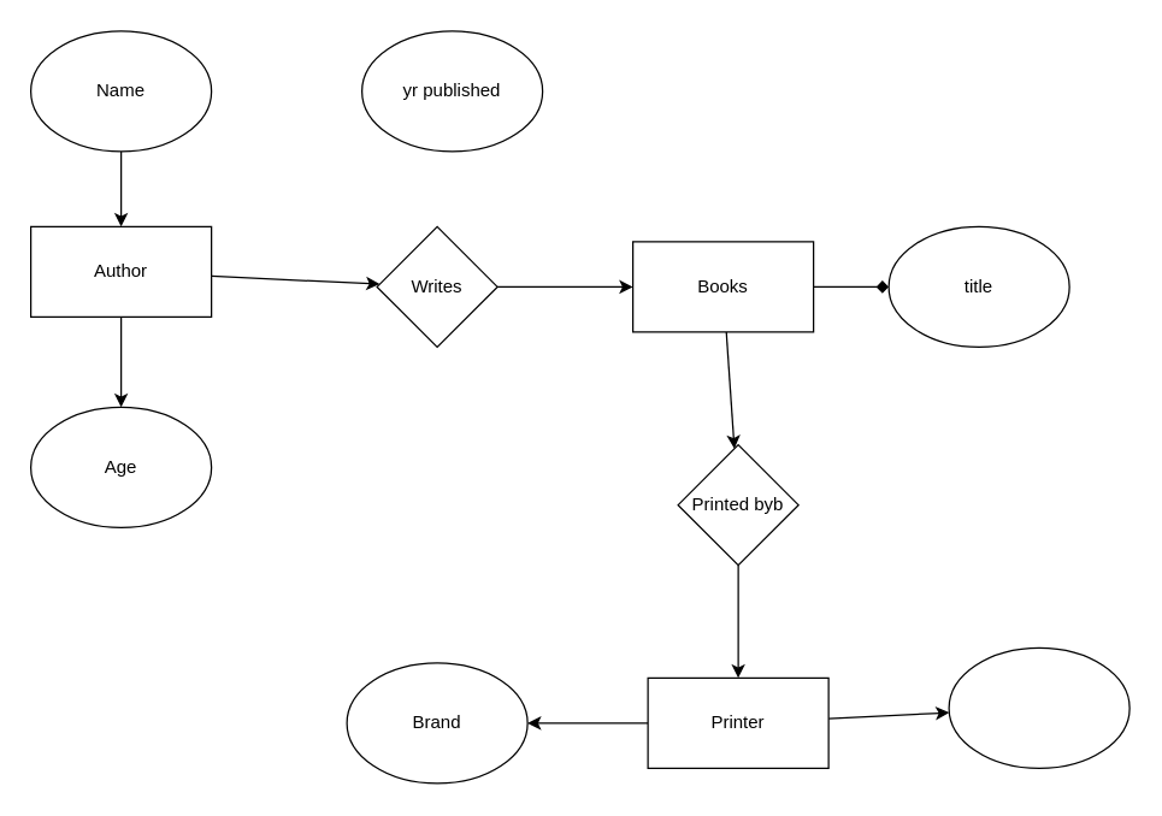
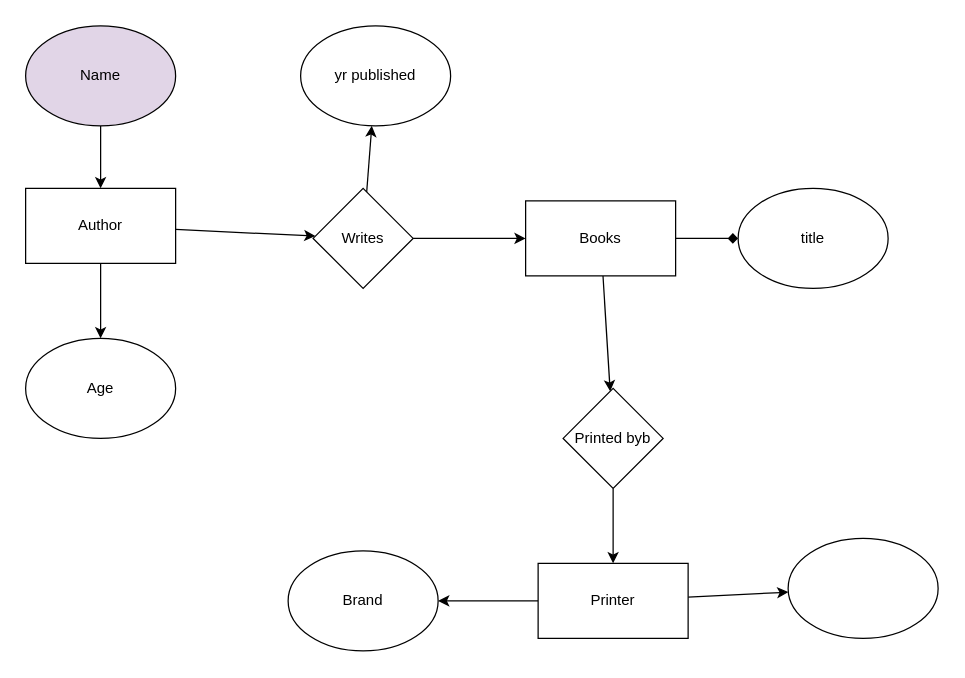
  <mxCell id="0" />
  <mxCell id="1" parent="0" />
  <mxCell id="2" value="" style="edgeStyle=none;html=1;" edge="1" parent="1" source="3" target="6"><mxGeometry relative="1" as="geometry" /></mxCell>
- <mxCell id="3" value="Name" style="ellipse;whiteSpace=wrap;html=1;" vertex="1" parent="1"><mxGeometry x="20" y="20" width="120" height="80" as="geometry" /></mxCell>
+ <mxCell id="3" value="Name" style="ellipse;whiteSpace=wrap;html=1;fillColor=#e1d5e7;" vertex="1" parent="1"><mxGeometry x="20" y="20" width="120" height="80" as="geometry" /></mxCell>
  <mxCell id="4" value="" style="edgeStyle=none;html=1;" edge="1" parent="1" source="6" target="7"><mxGeometry relative="1" as="geometry" /></mxCell>
  <mxCell id="5" value="" style="edgeStyle=none;html=1;" edge="1" parent="1" source="6" target="10"><mxGeometry relative="1" as="geometry" /></mxCell>
  <mxCell id="6" value="Author" style="rounded=0;whiteSpace=wrap;html=1;" vertex="1" parent="1"><mxGeometry x="20" y="150" width="120" height="60" as="geometry" /></mxCell>
  <mxCell id="7" value="Age" style="ellipse;whiteSpace=wrap;html=1;" vertex="1" parent="1"><mxGeometry x="20" y="270" width="120" height="80" as="geometry" /></mxCell>
+ <mxCell id="8" value="" style="edgeStyle=none;html=1;" edge="1" parent="1" source="10" target="11"><mxGeometry relative="1" as="geometry" /></mxCell>
  <mxCell id="9" value="" style="edgeStyle=none;html=1;" edge="1" parent="1" source="10" target="14"><mxGeometry relative="1" as="geometry" /></mxCell>
  <mxCell id="10" value="Writes" style="rhombus;whiteSpace=wrap;html=1;" vertex="1" parent="1"><mxGeometry x="250" y="150" width="80" height="80" as="geometry" /></mxCell>
  <mxCell id="11" value="yr published" style="ellipse;whiteSpace=wrap;html=1;" vertex="1" parent="1"><mxGeometry x="240" y="20" width="120" height="80" as="geometry" /></mxCell>
  <mxCell id="12" value="" style="edgeStyle=none;html=1;endArrow=diamond;" edge="1" parent="1" source="14" target="15"><mxGeometry relative="1" as="geometry" /></mxCell>
  <mxCell id="13" value="" style="edgeStyle=none;html=1;" edge="1" parent="1" source="14" target="17"><mxGeometry relative="1" as="geometry" /></mxCell>
  <mxCell id="14" value="Books" style="rounded=0;whiteSpace=wrap;html=1;" vertex="1" parent="1"><mxGeometry x="420" y="160" width="120" height="60" as="geometry" /></mxCell>
  <mxCell id="15" value="title" style="ellipse;whiteSpace=wrap;html=1;" vertex="1" parent="1"><mxGeometry x="590" y="150" width="120" height="80" as="geometry" /></mxCell>
  <mxCell id="16" value="" style="edgeStyle=none;html=1;" edge="1" parent="1" source="17" target="21"><mxGeometry relative="1" as="geometry" /></mxCell>
- <mxCell id="17" value="Printed byb" style="rhombus;whiteSpace=wrap;html=1;" vertex="1" parent="1"><mxGeometry x="450" y="295" width="80" height="80" as="geometry" /></mxCell>
+ <mxCell id="17" value="Printed byb" style="rhombus;whiteSpace=wrap;html=1;" vertex="1" parent="1"><mxGeometry x="450" y="310" width="80" height="80" as="geometry" /></mxCell>
  <mxCell id="18" value="Brand" style="ellipse;whiteSpace=wrap;html=1;" vertex="1" parent="1"><mxGeometry x="230" y="440" width="120" height="80" as="geometry" /></mxCell>
  <mxCell id="19" value="" style="edgeStyle=none;html=1;" edge="1" parent="1" source="21" target="18"><mxGeometry relative="1" as="geometry" /></mxCell>
  <mxCell id="20" value="" style="edgeStyle=none;html=1;" edge="1" parent="1" source="21" target="22"><mxGeometry relative="1" as="geometry" /></mxCell>
  <mxCell id="21" value="Printer" style="rounded=0;whiteSpace=wrap;html=1;" vertex="1" parent="1"><mxGeometry x="430" y="450" width="120" height="60" as="geometry" /></mxCell>
  <mxCell id="22" value="" style="ellipse;whiteSpace=wrap;html=1;" vertex="1" parent="1"><mxGeometry x="630" y="430" width="120" height="80" as="geometry" /></mxCell>
